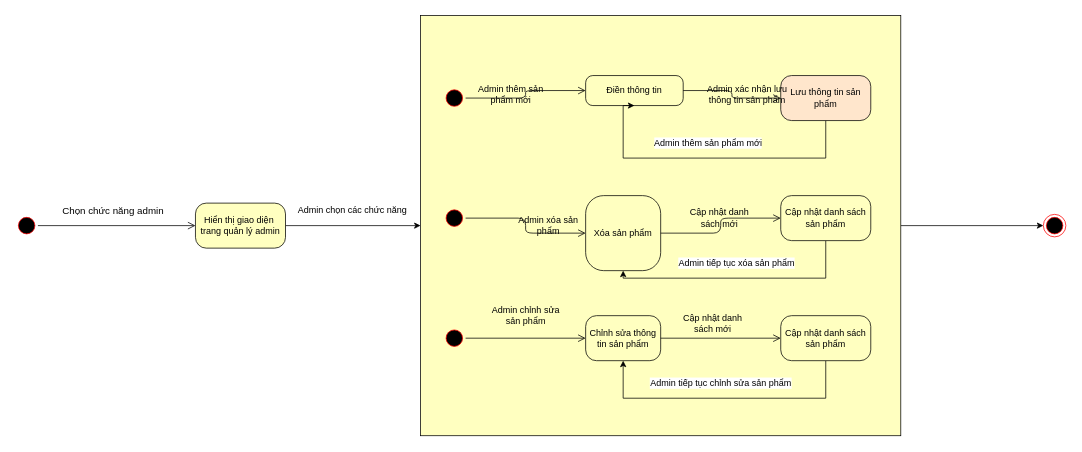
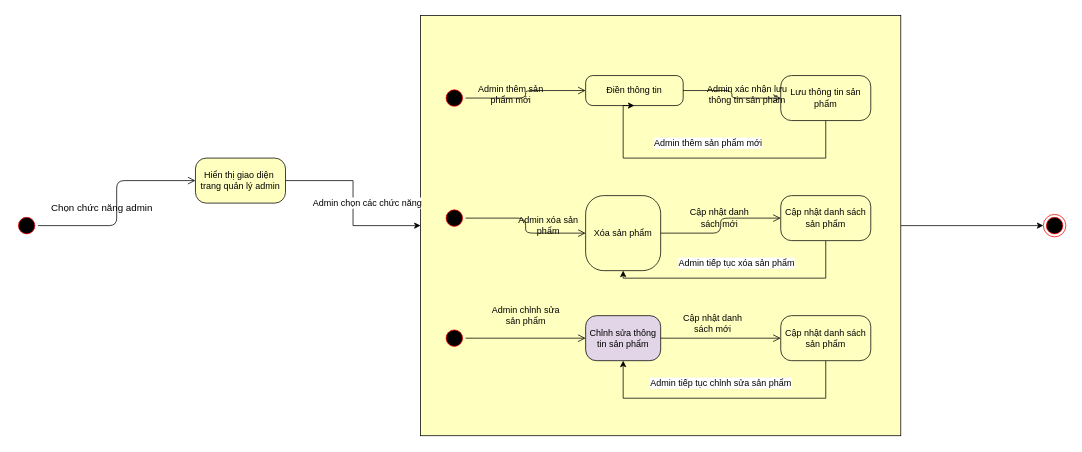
  <mxCell id="0" />
  <mxCell id="1" parent="0" />
  <mxCell id="2" style="edgeStyle=orthogonalEdgeStyle;rounded=0;orthogonalLoop=1;jettySize=auto;html=1;entryX=0;entryY=0.5;entryDx=0;entryDy=0;" edge="1" parent="1" source="3" target="26"><mxGeometry relative="1" as="geometry" /></mxCell>
  <mxCell id="3" value="" style="rounded=0;whiteSpace=wrap;html=1;fillColor=#FFFFC0;" vertex="1" parent="1"><mxGeometry x="560" y="20" width="640" height="560" as="geometry" /></mxCell>
  <mxCell id="4" value="" style="ellipse;html=1;shape=startState;fillColor=#000000;strokeColor=#ff0000;rounded=1;shadow=0;comic=0;labelBackgroundColor=none;fontFamily=Helvetica;fontSize=12;fontColor=#000000;align=center;direction=south;" parent="1" vertex="1"><mxGeometry x="20" y="285" width="30" height="30" as="geometry" /></mxCell>
  <mxCell id="5" value="Admin chọn các chức năng" style="edgeStyle=orthogonalEdgeStyle;rounded=0;orthogonalLoop=1;jettySize=auto;html=1;fontSize=12;" edge="1" parent="1" source="6" target="3"><mxGeometry y="20" relative="1" as="geometry"><mxPoint x="-1" as="offset" /></mxGeometry></mxCell>
- <mxCell id="6" value="Hiển thị giao diện&amp;nbsp;&lt;div&gt;trang quản lý admin&lt;/div&gt;" style="rounded=1;whiteSpace=wrap;html=1;arcSize=24;fillColor=#ffffc0;strokeColor=#000000;shadow=0;comic=0;labelBackgroundColor=none;fontFamily=Helvetica;fontSize=12;fontColor=#000000;align=center;" parent="1" vertex="1"><mxGeometry x="260" y="270" width="120" height="60" as="geometry" /></mxCell>
+ <mxCell id="6" value="Hiển thị giao diện&amp;nbsp;&lt;div&gt;trang quản lý admin&lt;/div&gt;" style="rounded=1;whiteSpace=wrap;html=1;arcSize=24;fillColor=#ffffc0;strokeColor=#000000;shadow=0;comic=0;labelBackgroundColor=none;fontFamily=Helvetica;fontSize=12;fontColor=#000000;align=center;" parent="1" vertex="1"><mxGeometry x="260" y="210" width="120" height="60" as="geometry" /></mxCell>
  <mxCell id="7" value="Chọn chức năng admin" style="html=1;labelBackgroundColor=none;endArrow=open;endSize=8;strokeColor=#000000;fontFamily=Helvetica;fontSize=13;align=center;entryX=0;entryY=0.5;exitX=0.5;exitY=0;exitDx=0;exitDy=0;edgeStyle=orthogonalEdgeStyle;fillColor=#000000;" parent="1" source="4" target="6" edge="1"><mxGeometry x="-0.048" y="20" relative="1" as="geometry"><mxPoint as="offset" /><mxPoint x="60" y="300" as="sourcePoint" /></mxGeometry></mxCell>
  <mxCell id="8" value="" style="ellipse;html=1;shape=startState;fillColor=#000000;strokeColor=#ff0000;rounded=1;shadow=0;comic=0;labelBackgroundColor=none;fontFamily=Helvetica;fontSize=12;fontColor=#000000;align=center;direction=south;" vertex="1" parent="1"><mxGeometry x="590" y="115" width="30" height="30" as="geometry" /></mxCell>
  <mxCell id="9" value="Điền thông tin" style="rounded=1;whiteSpace=wrap;html=1;arcSize=24;fillColor=#FFFFC0;strokeColor=#000000;shadow=0;comic=0;labelBackgroundColor=none;fontFamily=Helvetica;fontSize=12;fontColor=#000000;align=center;" vertex="1" parent="1"><mxGeometry x="780" y="100" width="130" height="40" as="geometry" /></mxCell>
  <mxCell id="10" value="Admin thêm sản phẩm mới" style="edgeStyle=orthogonalEdgeStyle;rounded=0;orthogonalLoop=1;jettySize=auto;html=1;entryX=0.5;entryY=1;entryDx=0;entryDy=0;fontSize=12;" edge="1" parent="1" source="11" target="9"><mxGeometry x="0.027" y="-20" relative="1" as="geometry"><Array as="points"><mxPoint x="1100" y="210" /><mxPoint x="830" y="210" /></Array><mxPoint x="1" as="offset" /></mxGeometry></mxCell>
- <mxCell id="11" value="Lưu thông tin sản phẩm" style="rounded=1;whiteSpace=wrap;html=1;arcSize=24;fillColor=#ffe6cc;strokeColor=#000000;shadow=0;comic=0;labelBackgroundColor=none;fontFamily=Helvetica;fontSize=12;fontColor=#000000;align=center;" vertex="1" parent="1"><mxGeometry x="1040" y="100" width="120" height="60" as="geometry" /></mxCell>
+ <mxCell id="11" value="Lưu thông tin sản phẩm" style="rounded=1;whiteSpace=wrap;html=1;arcSize=24;fillColor=#ffffc0;strokeColor=#000000;shadow=0;comic=0;labelBackgroundColor=none;fontFamily=Helvetica;fontSize=12;fontColor=#000000;align=center;" vertex="1" parent="1"><mxGeometry x="1040" y="100" width="120" height="60" as="geometry" /></mxCell>
  <mxCell id="12" value="Admin thêm sản&lt;div&gt;phẩm mới&lt;/div&gt;" style="edgeStyle=orthogonalEdgeStyle;html=1;labelBackgroundColor=none;endArrow=open;endSize=8;strokeColor=light-dark(#000000,#FF9090);fontFamily=Helvetica;fontSize=12;align=center;" edge="1" parent="1" source="8" target="9"><mxGeometry y="20" relative="1" as="geometry"><mxPoint as="offset" /></mxGeometry></mxCell>
  <mxCell id="13" value="Admin xác nhận lưu&lt;div&gt;thông tin sản phẩm&lt;/div&gt;" style="html=1;labelBackgroundColor=none;endArrow=open;endSize=8;strokeColor=#000000;fontFamily=Helvetica;fontSize=12;align=center;entryX=0;entryY=0.5;exitX=1;exitY=0.5;exitDx=0;exitDy=0;edgeStyle=orthogonalEdgeStyle;fillColor=#000000;" edge="1" parent="1" source="9" target="11"><mxGeometry y="20" relative="1" as="geometry"><mxPoint as="offset" /></mxGeometry></mxCell>
  <mxCell id="14" value="" style="ellipse;html=1;shape=startState;fillColor=#000000;strokeColor=#ff0000;rounded=1;shadow=0;comic=0;labelBackgroundColor=none;fontFamily=Helvetica;fontSize=12;fontColor=#000000;align=center;direction=south;" vertex="1" parent="1"><mxGeometry x="590" y="275" width="30" height="30" as="geometry" /></mxCell>
  <mxCell id="15" value="Xóa sản phẩm" style="rounded=1;whiteSpace=wrap;html=1;arcSize=24;fillColor=#FFFFC0;strokeColor=#000000;shadow=0;comic=0;labelBackgroundColor=none;fontFamily=Helvetica;fontSize=12;fontColor=#000000;align=center;" vertex="1" parent="1"><mxGeometry x="780" y="260" width="100" height="100" as="geometry" /></mxCell>
  <mxCell id="16" value="Admin tiếp tục xóa sản phẩm" style="edgeStyle=orthogonalEdgeStyle;rounded=0;orthogonalLoop=1;jettySize=auto;html=1;entryX=0.5;entryY=1;entryDx=0;entryDy=0;fontSize=12;" edge="1" parent="1" source="17" target="15"><mxGeometry x="0.026" y="-20" relative="1" as="geometry"><Array as="points"><mxPoint x="1100" y="370" /><mxPoint x="830" y="370" /></Array><mxPoint as="offset" /></mxGeometry></mxCell>
  <mxCell id="17" value="Cập nhật danh sách sản phẩm" style="rounded=1;whiteSpace=wrap;html=1;arcSize=24;fillColor=#ffffc0;strokeColor=#000000;shadow=0;comic=0;labelBackgroundColor=none;fontFamily=Helvetica;fontSize=12;fontColor=#000000;align=center;" vertex="1" parent="1"><mxGeometry x="1040" y="260" width="120" height="60" as="geometry" /></mxCell>
  <mxCell id="18" value="Admin xóa sản&lt;div&gt;phẩm&lt;/div&gt;" style="edgeStyle=orthogonalEdgeStyle;html=1;labelBackgroundColor=none;endArrow=open;endSize=8;strokeColor=light-dark(#000000,#FF9090);fontFamily=Helvetica;fontSize=12;align=center;" edge="1" parent="1" source="14" target="15"><mxGeometry y="30" relative="1" as="geometry"><mxPoint as="offset" /></mxGeometry></mxCell>
  <mxCell id="19" value="Cập nhật danh&lt;div&gt;&lt;span style=&quot;background-color: transparent; color: light-dark(rgb(0, 0, 0), rgb(255, 255, 255));&quot;&gt;sách mới&lt;/span&gt;&lt;/div&gt;" style="html=1;labelBackgroundColor=none;endArrow=open;endSize=8;strokeColor=#000000;fontFamily=Helvetica;fontSize=12;align=center;entryX=0;entryY=0.5;exitX=1;exitY=0.5;exitDx=0;exitDy=0;edgeStyle=orthogonalEdgeStyle;fillColor=#000000;" edge="1" parent="1" source="15" target="17"><mxGeometry x="-0.125" y="20" relative="1" as="geometry"><mxPoint x="-1" as="offset" /></mxGeometry></mxCell>
  <mxCell id="20" value="" style="ellipse;html=1;shape=startState;fillColor=#000000;strokeColor=#ff0000;rounded=1;shadow=0;comic=0;labelBackgroundColor=none;fontFamily=Helvetica;fontSize=12;fontColor=#000000;align=center;direction=south;" vertex="1" parent="1"><mxGeometry x="590" y="435" width="30" height="30" as="geometry" /></mxCell>
- <mxCell id="21" value="Chỉnh sửa thông tin sản phẩm" style="rounded=1;whiteSpace=wrap;html=1;arcSize=24;fillColor=#FFFFC0;strokeColor=#000000;shadow=0;comic=0;labelBackgroundColor=none;fontFamily=Helvetica;fontSize=12;fontColor=#000000;align=center;" vertex="1" parent="1"><mxGeometry x="780" y="420" width="100" height="60" as="geometry" /></mxCell>
+ <mxCell id="21" value="Chỉnh sửa thông tin sản phẩm" style="rounded=1;whiteSpace=wrap;html=1;arcSize=24;fillColor=#e1d5e7;strokeColor=#000000;shadow=0;comic=0;labelBackgroundColor=none;fontFamily=Helvetica;fontSize=12;fontColor=#000000;align=center;" vertex="1" parent="1"><mxGeometry x="780" y="420" width="100" height="60" as="geometry" /></mxCell>
  <mxCell id="22" value="&lt;font style=&quot;font-size: 12px;&quot;&gt;Admin tiếp tục chỉnh sửa sản phẩm&lt;/font&gt;" style="edgeStyle=orthogonalEdgeStyle;rounded=0;orthogonalLoop=1;jettySize=auto;html=1;entryX=0.5;entryY=1;entryDx=0;entryDy=0;" edge="1" parent="1" source="23" target="21"><mxGeometry x="0.026" y="-20" relative="1" as="geometry"><Array as="points"><mxPoint x="1100" y="530" /><mxPoint x="830" y="530" /></Array><mxPoint as="offset" /></mxGeometry></mxCell>
  <mxCell id="23" value="Cập nhật danh sách sản phẩm" style="rounded=1;whiteSpace=wrap;html=1;arcSize=24;fillColor=#ffffc0;strokeColor=#000000;shadow=0;comic=0;labelBackgroundColor=none;fontFamily=Helvetica;fontSize=12;fontColor=#000000;align=center;" vertex="1" parent="1"><mxGeometry x="1040" y="420" width="120" height="60" as="geometry" /></mxCell>
  <mxCell id="24" value="Admin chỉnh sửa&lt;div&gt;&lt;span style=&quot;background-color: transparent; color: light-dark(rgb(0, 0, 0), rgb(255, 255, 255));&quot;&gt;sản&amp;nbsp;&lt;/span&gt;&lt;span style=&quot;background-color: transparent; color: light-dark(rgb(0, 0, 0), rgb(255, 255, 255));&quot;&gt;phẩm&lt;/span&gt;&lt;/div&gt;" style="edgeStyle=orthogonalEdgeStyle;html=1;labelBackgroundColor=none;endArrow=open;endSize=8;strokeColor=light-dark(#000000,#FF9090);fontFamily=Helvetica;fontSize=12;align=center;" edge="1" parent="1" source="20" target="21"><mxGeometry y="30" relative="1" as="geometry"><mxPoint as="offset" /></mxGeometry></mxCell>
  <mxCell id="25" value="Cập nhật danh&lt;div&gt;&lt;span style=&quot;background-color: transparent; color: light-dark(rgb(0, 0, 0), rgb(255, 255, 255));&quot;&gt;sách mới&lt;/span&gt;&lt;/div&gt;" style="html=1;labelBackgroundColor=none;endArrow=open;endSize=8;strokeColor=#000000;fontFamily=Helvetica;fontSize=12;align=center;entryX=0;entryY=0.5;exitX=1;exitY=0.5;exitDx=0;exitDy=0;edgeStyle=orthogonalEdgeStyle;fillColor=#000000;" edge="1" parent="1" source="21" target="23"><mxGeometry x="-0.125" y="20" relative="1" as="geometry"><mxPoint x="-1" as="offset" /></mxGeometry></mxCell>
  <mxCell id="26" value="" style="ellipse;html=1;shape=endState;fillColor=#000000;strokeColor=#ff0000;" vertex="1" parent="1"><mxGeometry x="1390" y="285" width="30" height="30" as="geometry" /></mxCell>
